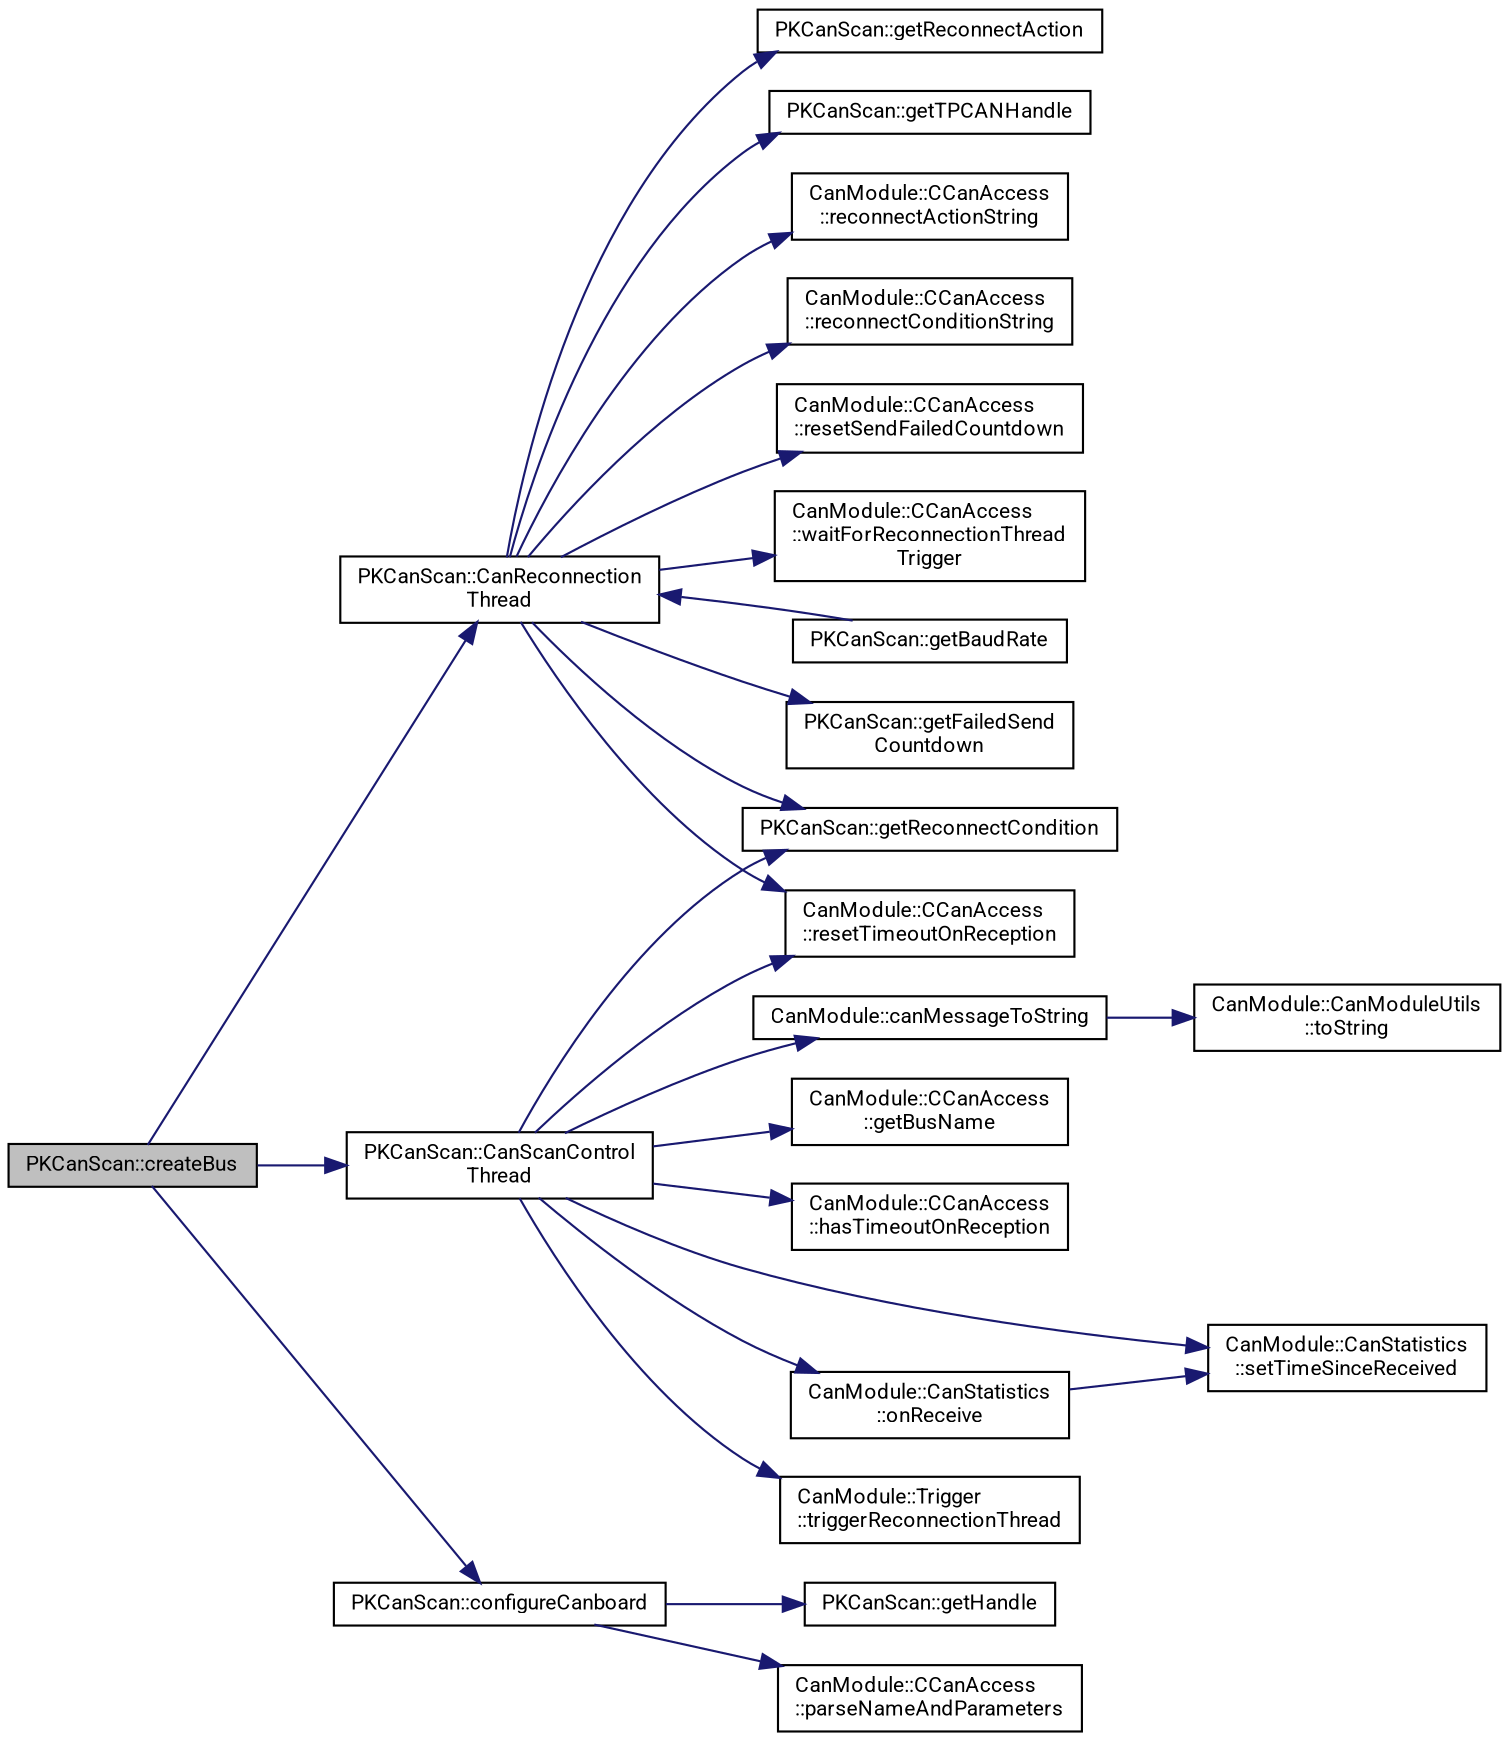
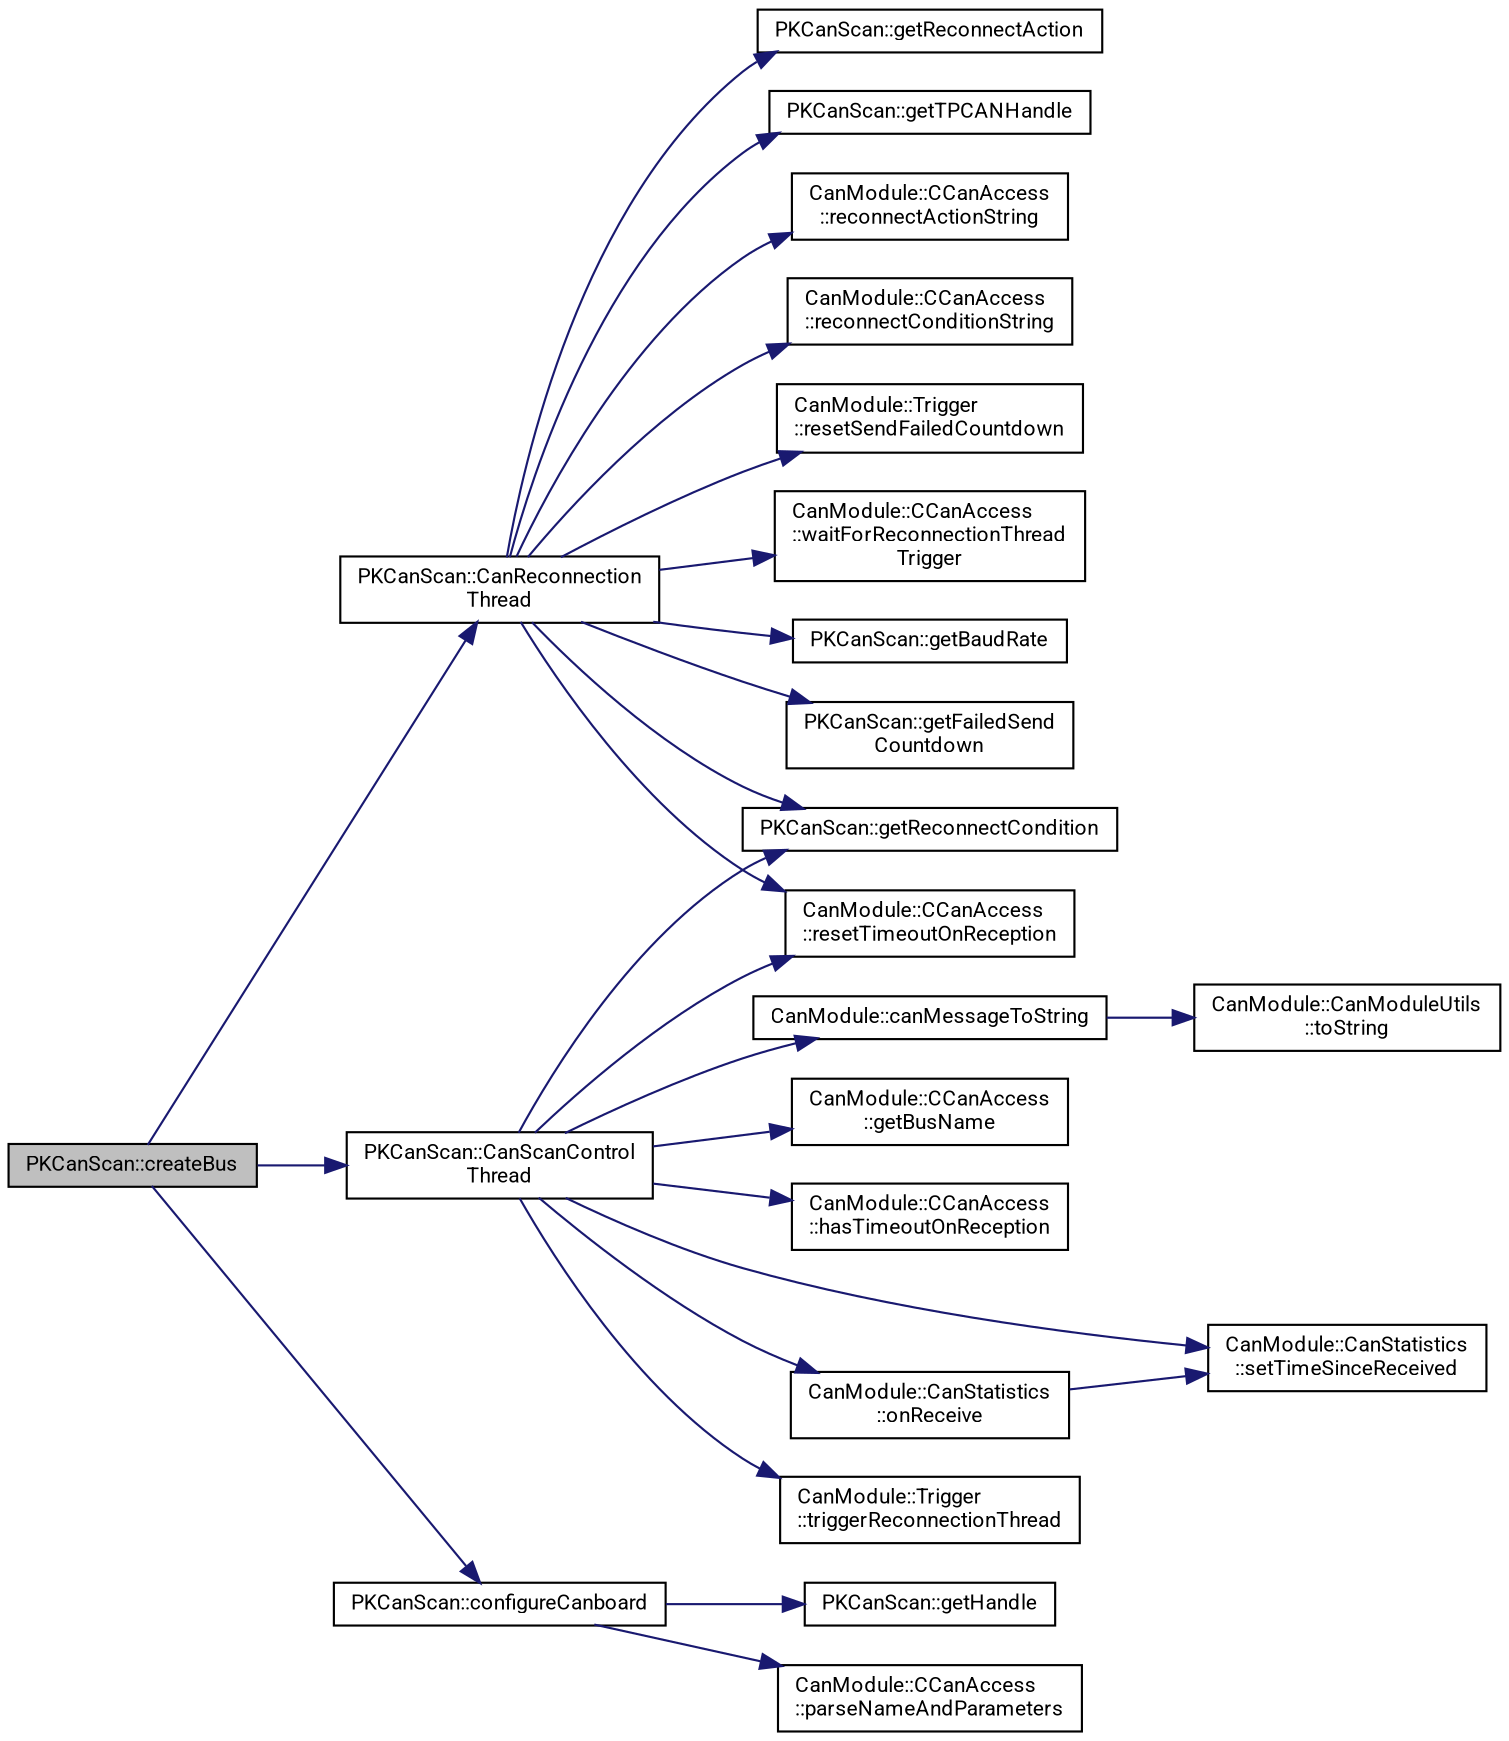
  digraph {
    fontname=Roboto
    rankdir=LR
    node [color=black fillcolor=white fontname=Roboto fontsize=10 shape=record style=filled]
    edge [color=midnightblue fontname=Roboto fontsize=10 labelfontname=Helvetica labelfontsize=10 style=solid]
    n1 [fillcolor=grey75 fontcolor=black height=0.2 label="PKCanScan::createBus" width=0.4]
    n2 [height=0.2 label="PKCanScan::CanReconnection\lThread" width=0.4]
    n3 [height=0.2 label="PKCanScan::CanScanControl\lThread" width=0.4]
    n4 [height=0.2 label="PKCanScan::configureCanboard" width=0.4]
    n5 [height=0.2 label="PKCanScan::getBaudRate" width=0.4]
    n6 [height=0.2 label="PKCanScan::getFailedSend\lCountdown" width=0.4]
    n7 [height=0.2 label="PKCanScan::getReconnectAction" width=0.4]
    n8 [height=0.2 label="PKCanScan::getReconnectCondition" width=0.4]
    n9 [height=0.2 label="PKCanScan::getTPCANHandle" width=0.4]
    n10 [height=0.2 label="CanModule::CCanAccess\l::reconnectActionString" width=0.4]
    n11 [height=0.2 label="CanModule::CCanAccess\l::reconnectConditionString" width=0.4]
-   n12 [height=0.2 label="CanModule::CCanAccess\l::resetSendFailedCountdown" width=0.4]
+   n12 [height=0.2 label="CanModule::Trigger\l::resetSendFailedCountdown" width=0.4]
    n13 [height=0.2 label="CanModule::CCanAccess\l::resetTimeoutOnReception" width=0.4]
    n14 [height=0.2 label="CanModule::CCanAccess\l::waitForReconnectionThread\lTrigger" width=0.4]
    n15 [height=0.2 label="CanModule::canMessageToString" width=0.4]
    n16 [height=0.2 label="CanModule::CCanAccess\l::getBusName" width=0.4]
    n17 [height=0.2 label="CanModule::CCanAccess\l::hasTimeoutOnReception" width=0.4]
    n18 [height=0.2 label="CanModule::CanStatistics\l::onReceive" width=0.4]
    n19 [height=0.2 label="CanModule::CanStatistics\l::setTimeSinceReceived" width=0.4]
    n20 [height=0.2 label="CanModule::Trigger\l::triggerReconnectionThread" width=0.4]
    n21 [height=0.2 label="PKCanScan::getHandle" width=0.4]
    n22 [height=0.2 label="CanModule::CCanAccess\l::parseNameAndParameters" width=0.4]
    n23 [height=0.2 label="CanModule::CanModuleUtils\l::toString" width=0.4]
    n1 -> n2
    n1 -> n3
    n1 -> n4
-   n5 -> n2
+   n2 -> n5
    n2 -> n6
    n2 -> n7
    n2 -> n8
    n2 -> n9
    n2 -> n10
    n2 -> n11
    n2 -> n12
    n2 -> n13
    n2 -> n14
    n3 -> n8
    n3 -> n13
    n3 -> n15
    n3 -> n16
    n3 -> n17
    n3 -> n18
    n3 -> n19
    n3 -> n20
    n4 -> n21
    n4 -> n22
    n15 -> n23
    n18 -> n19
  }
